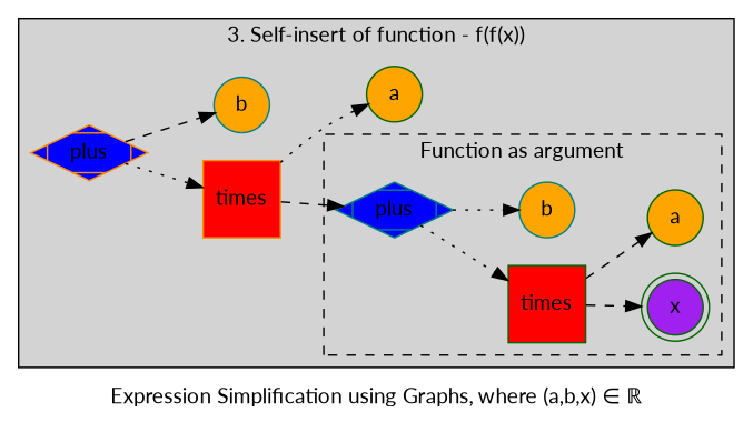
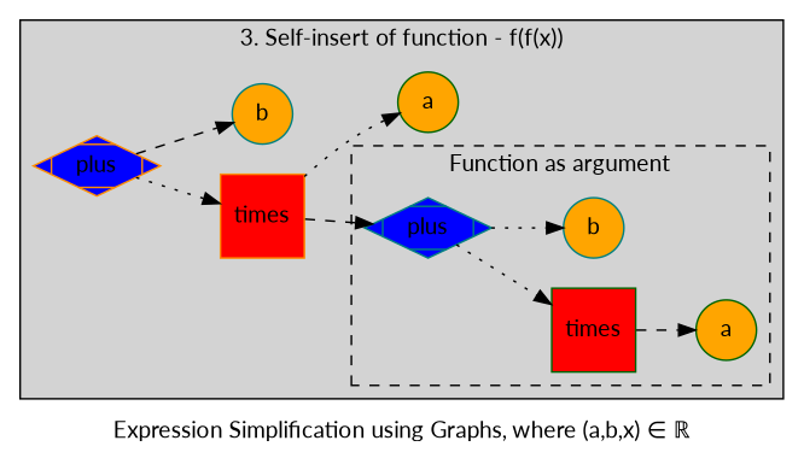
  digraph {
    label="Expression Simplification using Graphs, where (a,b,x) ∈ ℝ"
    shape=rectangle
    style=filled
    rankdir=LR
    fontname=Lato
    node [fillcolor=orange shape=circle style=filled color=darkgreen fontname=Lato]
    edge [style=dotted fontname=Lato]
    n1 [fillcolor=blue label=plus shape=Mdiamond color=teal]
    n2 [fillcolor=red label=times shape=square]
    n3 [label=b color=teal]
-   n4 [fillcolor=purple label=x shape=doublecircle]
    n5 [label=a]
    n6 [fillcolor=blue label=plus shape=Mdiamond color=darkorange]
    n7 [fillcolor=red label=times shape=square color=darkorange]
    n8 [label=b color=teal]
    n9 [label=a]
    subgraph cluster_1 {
      label="3. Self-insert of function - f(f(x))"
      n6
      n7
      n8
      n9
      subgraph cluster_2 {
        label="Function as argument"
        style=dashed
        n1
        n2
        n3
-       n4
        n5
      }
    }
    n1 -> n2
    n1 -> n3
-   n2 -> n4 [style=dashed]
    n2 -> n5 [style=dashed]
    n6 -> n7
    n6 -> n8 [style=dashed]
    n7 -> n1 [style=dashed]
    n7 -> n9
  }
